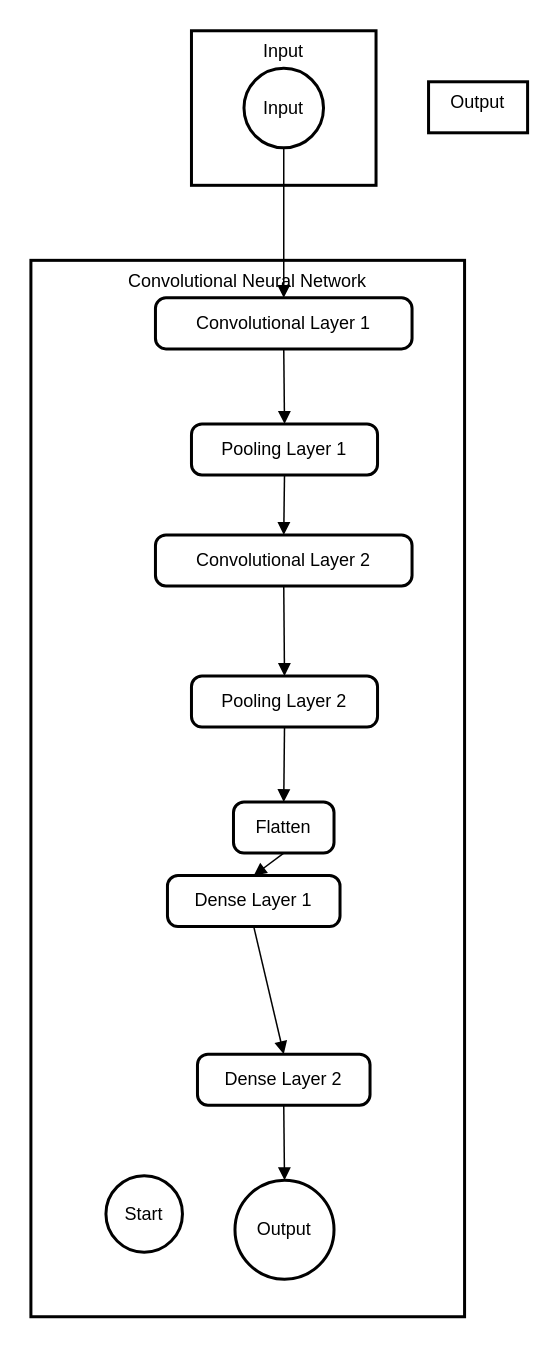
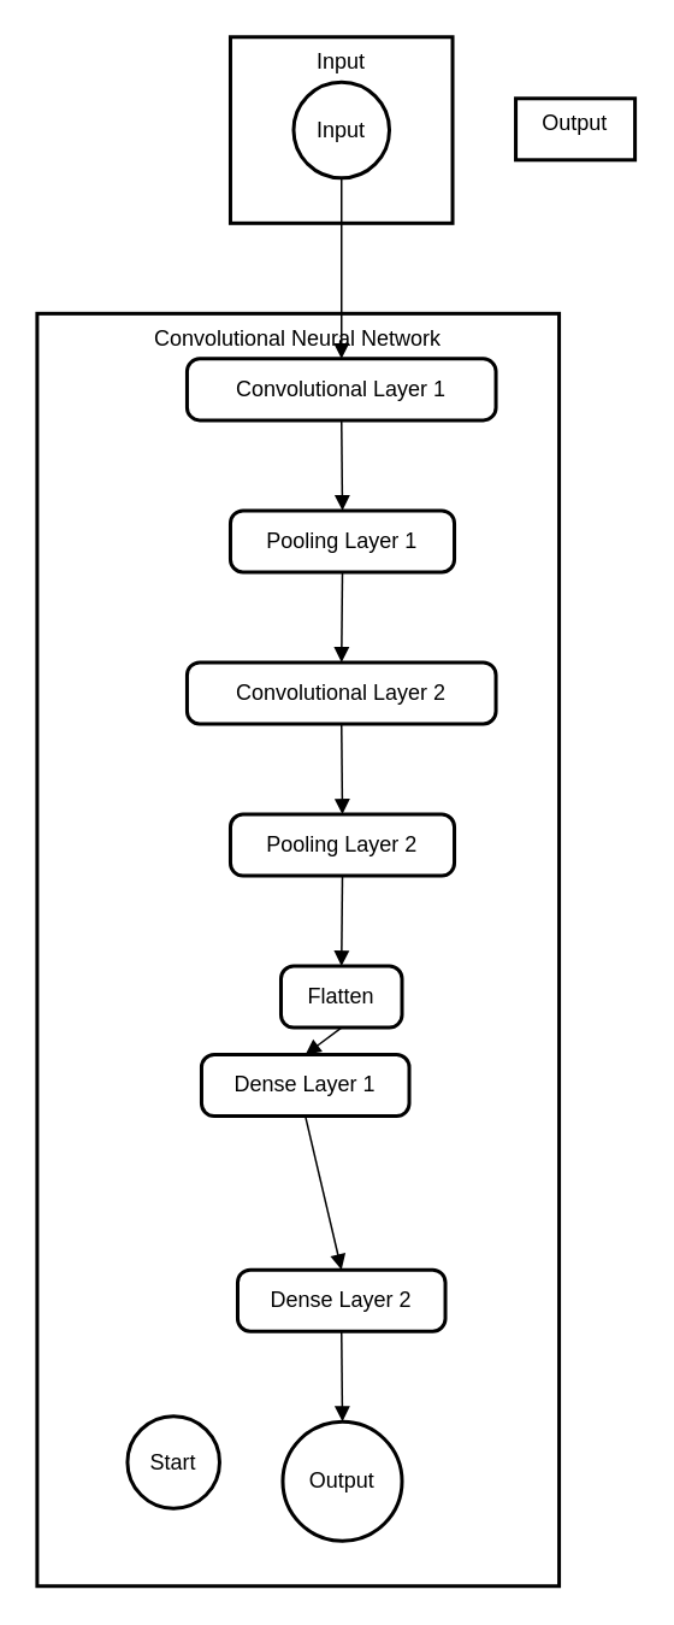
  <mxCell id="0" />
  <mxCell id="1" parent="0" />
  <mxCell id="2" value="Convolutional Neural Network" style="whiteSpace=wrap;strokeWidth=2;verticalAlign=top;" vertex="1" parent="1"><mxGeometry y="173" width="289" height="704" as="geometry" x="20" /></mxCell>
  <mxCell id="3" value="Start" style="ellipse;aspect=fixed;strokeWidth=2;whiteSpace=wrap;" vertex="1" parent="1"><mxGeometry x="70" y="783" width="51" height="51" as="geometry" /></mxCell>
  <mxCell id="4" value="Convolutional Layer 1" style="rounded=1;absoluteArcSize=1;arcSize=14;whiteSpace=wrap;strokeWidth=2;" vertex="1" parent="1"><mxGeometry x="103" y="198" width="171" height="34" as="geometry" /></mxCell>
  <mxCell id="5" value="Pooling Layer 1" style="rounded=1;absoluteArcSize=1;arcSize=14;whiteSpace=wrap;strokeWidth=2;" vertex="1" parent="1"><mxGeometry x="127" y="282" width="124" height="34" as="geometry" /></mxCell>
- <mxCell id="6" value="Convolutional Layer 2" style="rounded=1;absoluteArcSize=1;arcSize=14;whiteSpace=wrap;strokeWidth=2;" vertex="1" parent="1"><mxGeometry x="103" y="356" width="171" height="34" as="geometry" /></mxCell>
+ <mxCell id="6" value="Convolutional Layer 2" style="rounded=1;absoluteArcSize=1;arcSize=14;whiteSpace=wrap;strokeWidth=2;" vertex="1" parent="1"><mxGeometry x="103" y="366" width="171" height="34" as="geometry" /></mxCell>
  <mxCell id="7" value="Pooling Layer 2" style="rounded=1;absoluteArcSize=1;arcSize=14;whiteSpace=wrap;strokeWidth=2;" vertex="1" parent="1"><mxGeometry x="127" y="450" width="124" height="34" as="geometry" /></mxCell>
  <mxCell id="8" value="Flatten" style="rounded=1;absoluteArcSize=1;arcSize=14;whiteSpace=wrap;strokeWidth=2;" vertex="1" parent="1"><mxGeometry x="155" y="534" width="67" height="34" as="geometry" /></mxCell>
  <mxCell id="9" value="Dense Layer 1" style="rounded=1;absoluteArcSize=1;arcSize=14;whiteSpace=wrap;strokeWidth=2;" vertex="1" parent="1"><mxGeometry x="111" y="583" width="115" height="34" as="geometry" /></mxCell>
  <mxCell id="10" value="Dense Layer 2" style="rounded=1;absoluteArcSize=1;arcSize=14;whiteSpace=wrap;strokeWidth=2;" vertex="1" parent="1"><mxGeometry x="131" y="702" width="115" height="34" as="geometry" /></mxCell>
  <mxCell id="11" value="Output" style="ellipse;aspect=fixed;strokeWidth=2;whiteSpace=wrap;" vertex="1" parent="1"><mxGeometry x="156" y="786" width="66" height="66" as="geometry" /></mxCell>
  <mxCell id="12" value="Input" style="whiteSpace=wrap;strokeWidth=2;verticalAlign=top;" vertex="1" parent="1"><mxGeometry x="127" width="123" height="103" as="geometry" y="20" /></mxCell>
  <mxCell id="13" value="Input" style="ellipse;aspect=fixed;strokeWidth=2;whiteSpace=wrap;" vertex="1" parent="1"><mxGeometry x="162" y="45" width="53" height="53" as="geometry" /></mxCell>
  <mxCell id="14" value="Output" style="whiteSpace=wrap;strokeWidth=2;verticalAlign=top;" vertex="1" parent="1"><mxGeometry x="285" y="54" width="66" height="34" as="geometry" /></mxCell>
  <mxCell id="15" value="" style="curved=1;startArrow=none;endArrow=block;exitX=0.5;exitY=1;entryX=0.5;entryY=0;" edge="1" parent="1" source="13" target="4"><mxGeometry relative="1" as="geometry"><Array as="points" /></mxGeometry></mxCell>
  <mxCell id="16" value="" style="curved=1;startArrow=none;endArrow=block;exitX=0.5;exitY=1;entryX=0.5;entryY=0;" edge="1" parent="1" source="4" target="5"><mxGeometry relative="1" as="geometry"><Array as="points" /></mxGeometry></mxCell>
  <mxCell id="17" value="" style="curved=1;startArrow=none;endArrow=block;exitX=0.5;exitY=1;entryX=0.5;entryY=0;" edge="1" parent="1" source="5" target="6"><mxGeometry relative="1" as="geometry"><Array as="points" /></mxGeometry></mxCell>
  <mxCell id="18" value="" style="curved=1;startArrow=none;endArrow=block;exitX=0.5;exitY=1;entryX=0.5;entryY=0;" edge="1" parent="1" source="6" target="7"><mxGeometry relative="1" as="geometry"><Array as="points" /></mxGeometry></mxCell>
  <mxCell id="19" value="" style="curved=1;startArrow=none;endArrow=block;exitX=0.5;exitY=1;entryX=0.5;entryY=0;" edge="1" parent="1" source="7" target="8"><mxGeometry relative="1" as="geometry"><Array as="points" /></mxGeometry></mxCell>
  <mxCell id="20" value="" style="curved=1;startArrow=none;endArrow=block;exitX=0.5;exitY=1;entryX=0.5;entryY=0;" edge="1" parent="1" source="8" target="9"><mxGeometry relative="1" as="geometry"><Array as="points" /></mxGeometry></mxCell>
  <mxCell id="21" value="" style="curved=1;startArrow=none;endArrow=block;exitX=0.5;exitY=1;entryX=0.5;entryY=0;" edge="1" parent="1" source="9" target="10"><mxGeometry relative="1" as="geometry"><Array as="points" /></mxGeometry></mxCell>
  <mxCell id="22" value="" style="curved=1;startArrow=none;endArrow=block;exitX=0.5;exitY=1;entryX=0.49;entryY=0;" edge="1" parent="1" source="10" target="11"><mxGeometry relative="1" as="geometry"><Array as="points" /></mxGeometry></mxCell>
